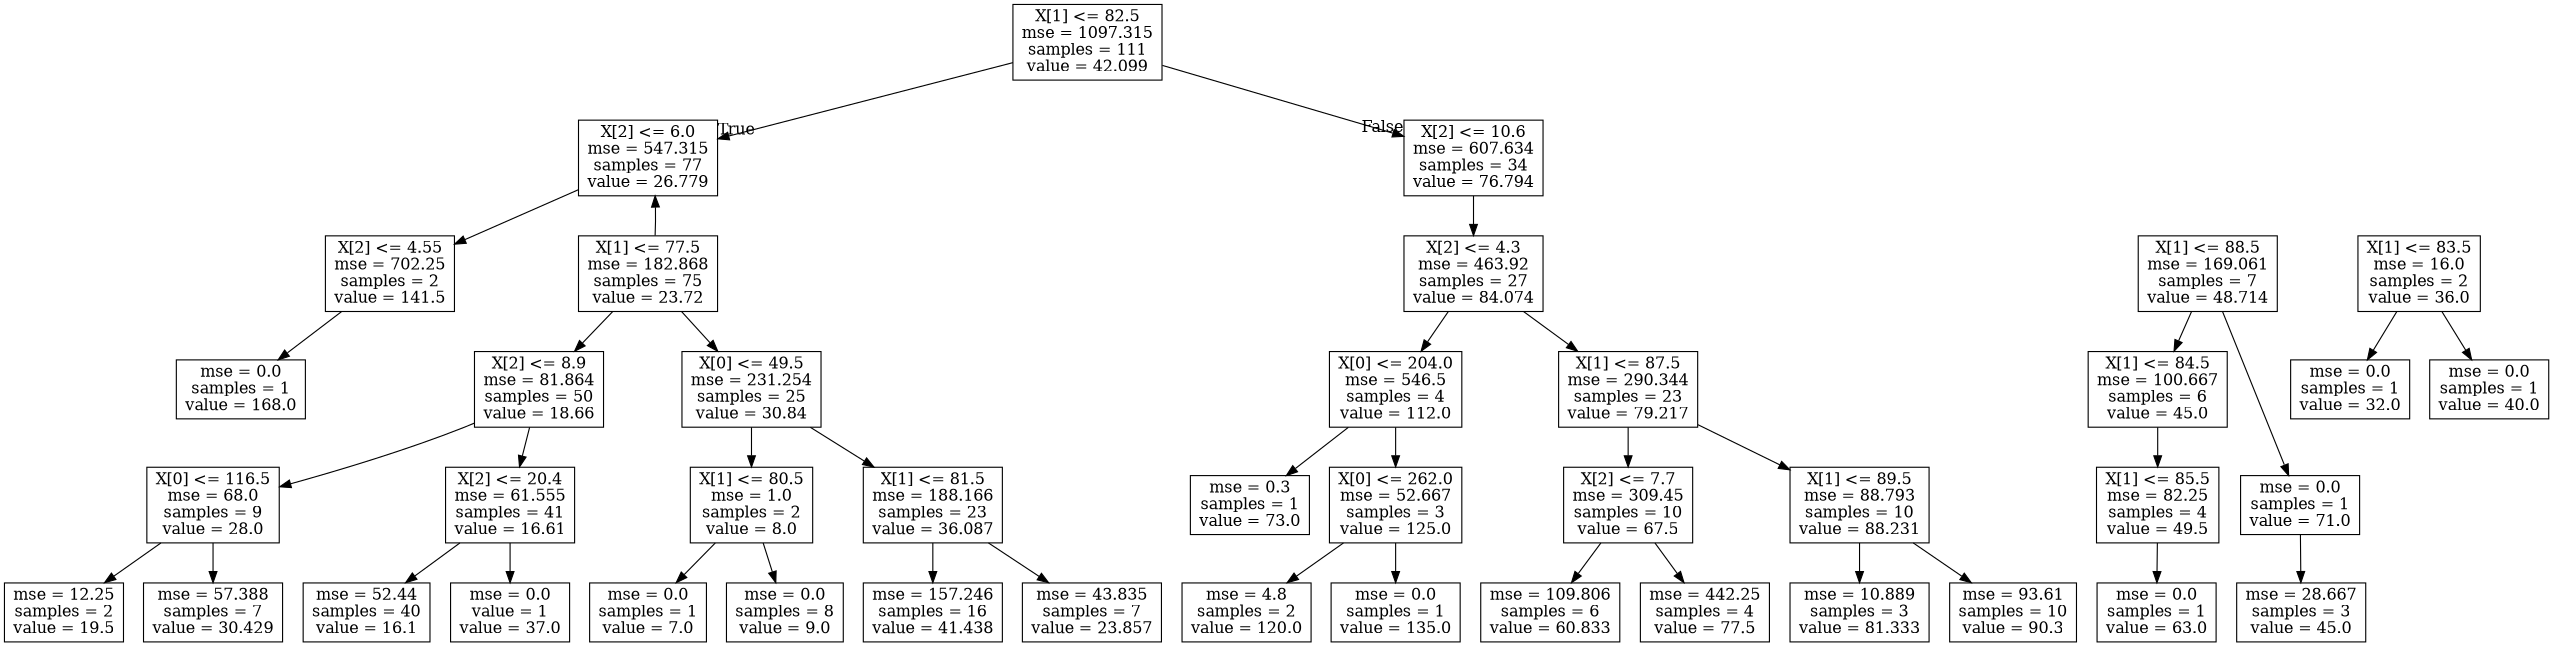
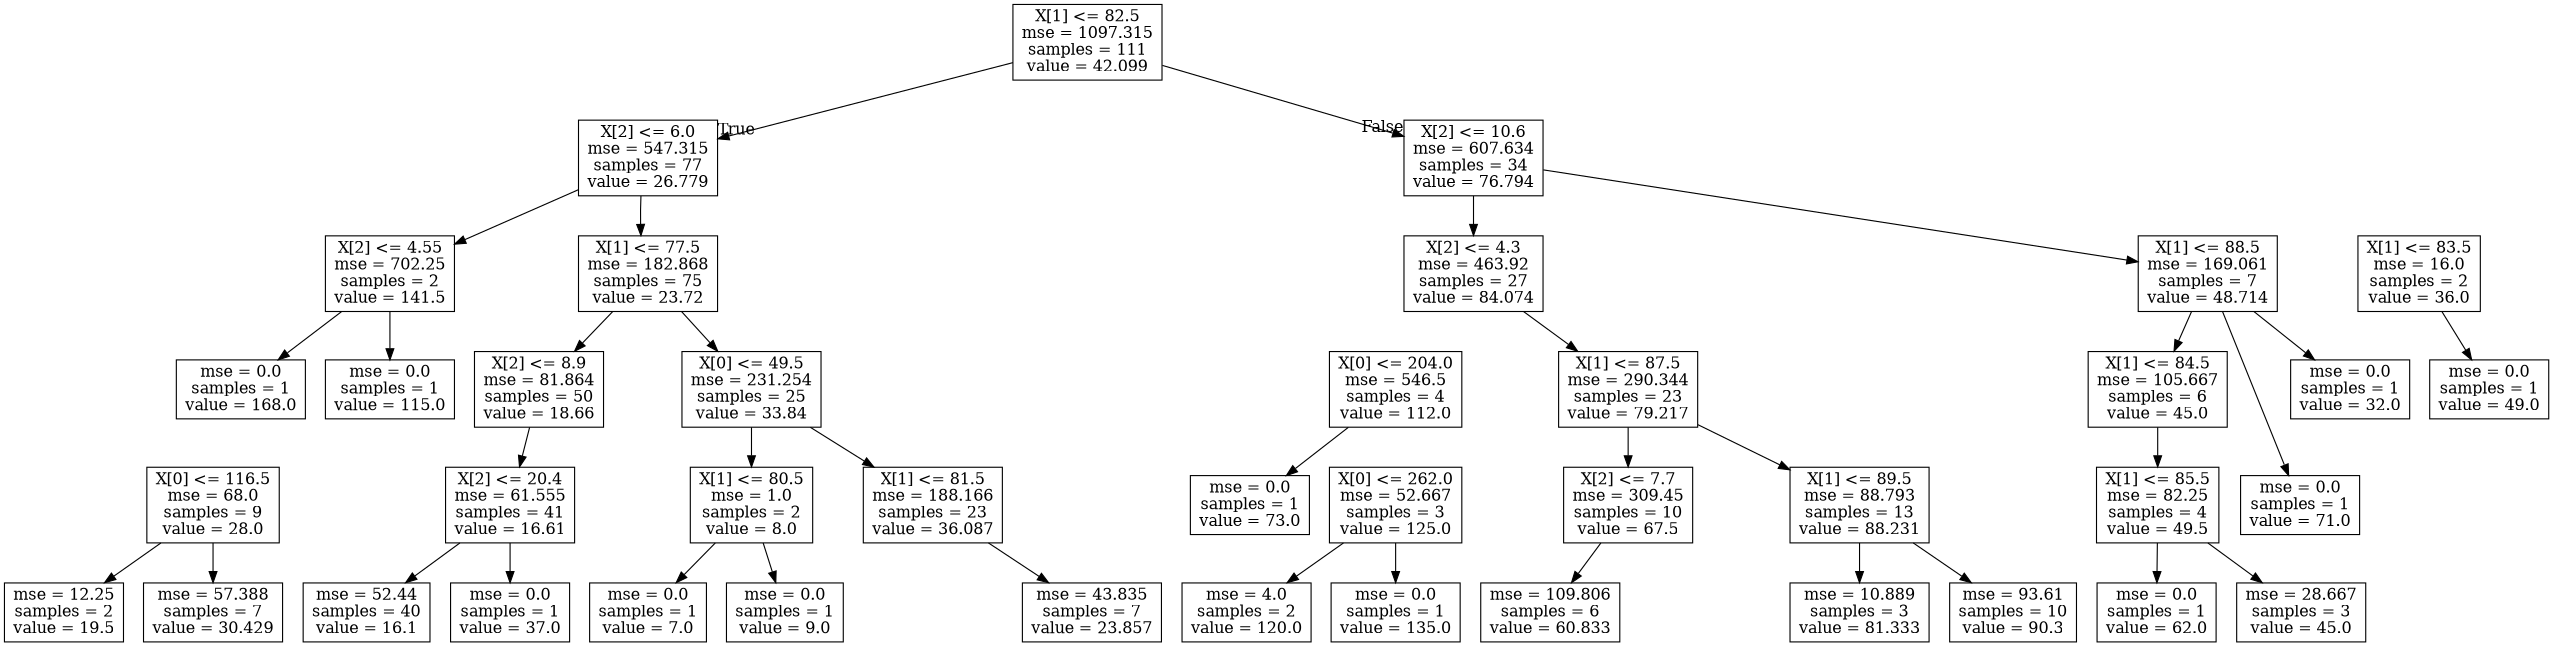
  digraph {
    node [shape=box]
    n1 [label="X[1] <= 82.5\nmse = 1097.315\nsamples = 111\nvalue = 42.099"]
    n2 [label="X[2] <= 6.0\nmse = 547.315\nsamples = 77\nvalue = 26.779"]
    n3 [label="X[2] <= 10.6\nmse = 607.634\nsamples = 34\nvalue = 76.794"]
    n4 [label="X[2] <= 4.55\nmse = 702.25\nsamples = 2\nvalue = 141.5"]
    n5 [label="X[1] <= 77.5\nmse = 182.868\nsamples = 75\nvalue = 23.72"]
    n6 [label="X[2] <= 4.3\nmse = 463.92\nsamples = 27\nvalue = 84.074"]
    n7 [label="X[1] <= 88.5\nmse = 169.061\nsamples = 7\nvalue = 48.714"]
    n8 [label="mse = 0.0\nsamples = 1\nvalue = 168.0"]
+   n9 [label="mse = 0.0\nsamples = 1\nvalue = 115.0"]
    n10 [label="X[2] <= 8.9\nmse = 81.864\nsamples = 50\nvalue = 18.66"]
-   n11 [label="X[0] <= 49.5\nmse = 231.254\nsamples = 25\nvalue = 30.84"]
+   n11 [label="X[0] <= 49.5\nmse = 231.254\nsamples = 25\nvalue = 33.84"]
    n12 [label="X[0] <= 116.5\nmse = 68.0\nsamples = 9\nvalue = 28.0"]
    n13 [label="X[2] <= 20.4\nmse = 61.555\nsamples = 41\nvalue = 16.61"]
    n14 [label="X[1] <= 80.5\nmse = 1.0\nsamples = 2\nvalue = 8.0"]
    n15 [label="X[1] <= 81.5\nmse = 188.166\nsamples = 23\nvalue = 36.087"]
    n16 [label="mse = 12.25\nsamples = 2\nvalue = 19.5"]
    n17 [label="mse = 57.388\nsamples = 7\nvalue = 30.429"]
    n18 [label="mse = 52.44\nsamples = 40\nvalue = 16.1"]
-   n19 [label="mse = 0.0\nvalue = 1\nvalue = 37.0"]
+   n19 [label="mse = 0.0\nsamples = 1\nvalue = 37.0"]
    n20 [label="mse = 0.0\nsamples = 1\nvalue = 7.0"]
-   n21 [label="mse = 0.0\nsamples = 8\nvalue = 9.0"]
-   n22 [label="mse = 157.246\nsamples = 16\nvalue = 41.438"]
+   n21 [label="mse = 0.0\nsamples = 1\nvalue = 9.0"]
    n23 [label="mse = 43.835\nsamples = 7\nvalue = 23.857"]
    n24 [label="X[0] <= 204.0\nmse = 546.5\nsamples = 4\nvalue = 112.0"]
    n25 [label="X[1] <= 87.5\nmse = 290.344\nsamples = 23\nvalue = 79.217"]
-   n26 [label="X[1] <= 84.5\nmse = 100.667\nsamples = 6\nvalue = 45.0"]
+   n26 [label="X[1] <= 84.5\nmse = 105.667\nsamples = 6\nvalue = 45.0"]
    n27 [label="mse = 0.0\nsamples = 1\nvalue = 71.0"]
-   n28 [label="mse = 0.3\nsamples = 1\nvalue = 73.0"]
+   n28 [label="mse = 0.0\nsamples = 1\nvalue = 73.0"]
    n29 [label="X[0] <= 262.0\nmse = 52.667\nsamples = 3\nvalue = 125.0"]
    n30 [label="X[2] <= 7.7\nmse = 309.45\nsamples = 10\nvalue = 67.5"]
-   n31 [label="X[1] <= 89.5\nmse = 88.793\nsamples = 10\nvalue = 88.231"]
-   n32 [label="mse = 4.8\nsamples = 2\nvalue = 120.0"]
+   n31 [label="X[1] <= 89.5\nmse = 88.793\nsamples = 13\nvalue = 88.231"]
+   n32 [label="mse = 4.0\nsamples = 2\nvalue = 120.0"]
    n33 [label="mse = 0.0\nsamples = 1\nvalue = 135.0"]
    n34 [label="mse = 109.806\nsamples = 6\nvalue = 60.833"]
-   n35 [label="mse = 442.25\nsamples = 4\nvalue = 77.5"]
    n36 [label="mse = 10.889\nsamples = 3\nvalue = 81.333"]
    n37 [label="mse = 93.61\nsamples = 10\nvalue = 90.3"]
    n38 [label="X[1] <= 85.5\nmse = 82.25\nsamples = 4\nvalue = 49.5"]
    n39 [label="X[1] <= 83.5\nmse = 16.0\nsamples = 2\nvalue = 36.0"]
-   n40 [label="mse = 0.0\nsamples = 1\nvalue = 40.0"]
+   n40 [label="mse = 0.0\nsamples = 1\nvalue = 49.0"]
    n41 [label="mse = 0.0\nsamples = 1\nvalue = 32.0"]
-   n42 [label="mse = 0.0\nsamples = 1\nvalue = 63.0"]
+   n42 [label="mse = 0.0\nsamples = 1\nvalue = 62.0"]
    n43 [label="mse = 28.667\nsamples = 3\nvalue = 45.0"]
    n1 -> n2 [headlabel=True labelangle=45 labeldistance=2.5]
    n1 -> n3 [headlabel=False labelangle=-45 labeldistance=2.5]
    n2 -> n4
-   n5 -> n2
+   n2 -> n5
    n3 -> n6
+   n3 -> n7
    n4 -> n8
+   n4 -> n9
    n5 -> n10
    n5 -> n11
-   n6 -> n24
    n6 -> n25
    n7 -> n26
    n7 -> n27
-   n10 -> n12
    n10 -> n13
    n11 -> n14
    n11 -> n15
    n12 -> n16
    n12 -> n17
    n13 -> n18
    n13 -> n19
    n14 -> n20
    n14 -> n21
-   n15 -> n22
    n15 -> n23
    n24 -> n28
-   n24 -> n29
    n25 -> n30
    n25 -> n31
    n26 -> n38
    n29 -> n32
    n29 -> n33
    n30 -> n34
-   n30 -> n35
    n31 -> n36
    n31 -> n37
    n38 -> n42
-   n27 -> n43
+   n38 -> n43
    n39 -> n40
-   n39 -> n41
+   n7 -> n41
  }
